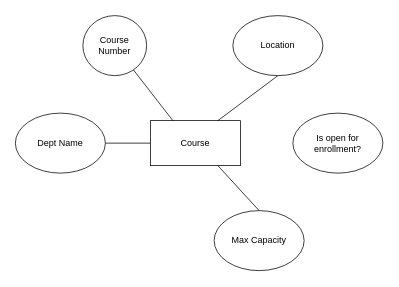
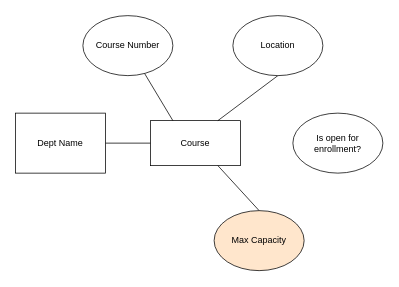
  <mxCell id="0" />
  <mxCell id="1" parent="0" />
  <mxCell id="2" value="Course" style="rounded=0;whiteSpace=wrap;html=1;" vertex="1" parent="1"><mxGeometry x="200" y="160" width="120" height="60" as="geometry" /></mxCell>
  <mxCell id="3" value="" style="edgeStyle=none;html=1;startArrow=none;startFill=0;endArrow=none;endFill=0;strokeColor=default;" edge="1" parent="1" source="4" target="2"><mxGeometry relative="1" as="geometry" /></mxCell>
- <mxCell id="4" value="Dept Name" style="ellipse;whiteSpace=wrap;html=1;" vertex="1" parent="1"><mxGeometry x="20" y="150" width="120" height="80" as="geometry" /></mxCell>
+ <mxCell id="4" value="Dept Name" style="whiteSpace=wrap;html=1;rounded=0;" vertex="1" parent="1"><mxGeometry x="20" y="150" width="120" height="80" as="geometry" /></mxCell>
  <mxCell id="5" style="edgeStyle=none;html=1;exitX=0.5;exitY=0;exitDx=0;exitDy=0;entryX=0.75;entryY=1;entryDx=0;entryDy=0;startArrow=none;startFill=0;strokeColor=default;endArrow=none;endFill=0;" edge="1" parent="1" source="6" target="2"><mxGeometry relative="1" as="geometry" /></mxCell>
- <mxCell id="6" value="Max Capacity" style="ellipse;whiteSpace=wrap;html=1;" vertex="1" parent="1"><mxGeometry x="285" y="280" width="120" height="80" as="geometry" /></mxCell>
+ <mxCell id="6" value="Max Capacity" style="ellipse;whiteSpace=wrap;html=1;fillColor=#ffe6cc;" vertex="1" parent="1"><mxGeometry x="285" y="280" width="120" height="80" as="geometry" /></mxCell>
  <mxCell id="7" value="Is open for enrollment?" style="ellipse;whiteSpace=wrap;html=1;" vertex="1" parent="1"><mxGeometry x="390" y="150" width="120" height="80" as="geometry" /></mxCell>
  <mxCell id="8" style="edgeStyle=none;html=1;entryX=0.25;entryY=0;entryDx=0;entryDy=0;startArrow=none;startFill=0;endArrow=none;endFill=0;strokeColor=default;" edge="1" parent="1" source="9" target="2"><mxGeometry relative="1" as="geometry" /></mxCell>
- <mxCell id="9" value="Course Number" style="ellipse;whiteSpace=wrap;html=1;" vertex="1" parent="1"><mxGeometry x="110" y="20" width="85" height="80" as="geometry" /></mxCell>
+ <mxCell id="9" value="Course Number" style="ellipse;whiteSpace=wrap;html=1;" vertex="1" parent="1"><mxGeometry x="110" y="20" width="120" height="80" as="geometry" /></mxCell>
  <mxCell id="10" style="edgeStyle=none;html=1;exitX=0.5;exitY=1;exitDx=0;exitDy=0;entryX=0.75;entryY=0;entryDx=0;entryDy=0;startArrow=none;startFill=0;endArrow=none;endFill=0;strokeColor=default;" edge="1" parent="1" source="11" target="2"><mxGeometry relative="1" as="geometry" /></mxCell>
  <mxCell id="11" value="Location" style="ellipse;whiteSpace=wrap;html=1;" vertex="1" parent="1"><mxGeometry x="310" y="20" width="120" height="80" as="geometry" /></mxCell>
